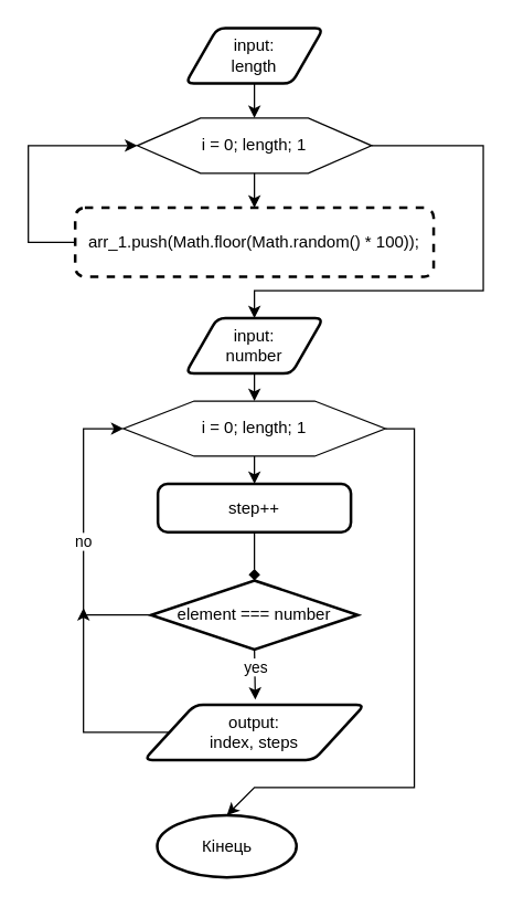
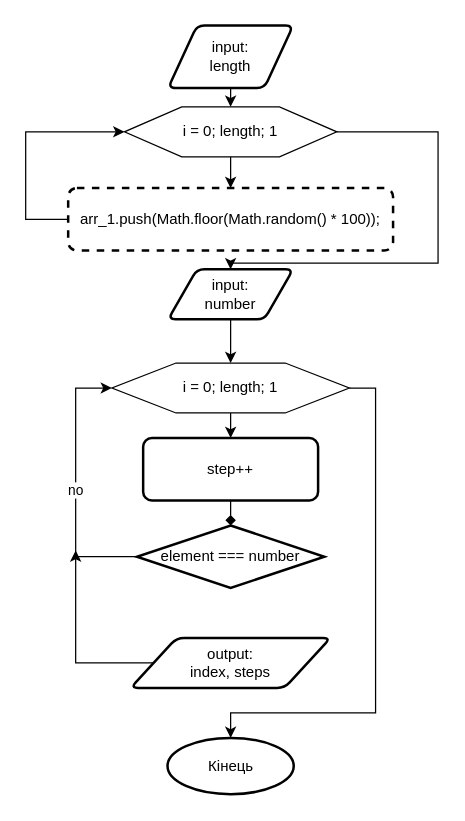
  <mxCell id="0" />
  <mxCell id="1" parent="0" />
- <mxCell id="2" value="input:&lt;br&gt;length" style="shape=parallelogram;html=1;strokeWidth=2;perimeter=parallelogramPerimeter;whiteSpace=wrap;rounded=1;arcSize=12;size=0.23;" vertex="1" parent="1"><mxGeometry x="134" y="20" width="100" height="40" as="geometry" /></mxCell>
+ <mxCell id="2" value="input:&lt;br&gt;length" style="shape=parallelogram;html=1;strokeWidth=2;perimeter=parallelogramPerimeter;whiteSpace=wrap;rounded=1;arcSize=12;size=0.23;" vertex="1" parent="1"><mxGeometry x="134" y="20" width="100" height="50" as="geometry" /></mxCell>
  <mxCell id="3" value="" style="verticalLabelPosition=bottom;verticalAlign=top;html=1;shape=hexagon;perimeter=hexagonPerimeter2;arcSize=6;size=0.27;" vertex="1" parent="1"><mxGeometry x="99" y="85" width="170" height="40" as="geometry" /></mxCell>
  <mxCell id="4" value="i = 0; length; 1" style="text;html=1;strokeColor=none;fillColor=none;align=center;verticalAlign=middle;whiteSpace=wrap;rounded=0;" vertex="1" parent="1"><mxGeometry x="139" y="90" width="90" height="30" as="geometry" /></mxCell>
  <mxCell id="5" value="arr_1.push(Math.floor(Math.random() * 100));" style="rounded=1;whiteSpace=wrap;html=1;absoluteArcSize=1;arcSize=14;strokeWidth=2;dashed=1;" vertex="1" parent="1"><mxGeometry x="54" y="150" width="260" height="50" as="geometry" /></mxCell>
  <mxCell id="6" value="" style="endArrow=classic;html=1;rounded=0;entryX=0.5;entryY=0;entryDx=0;entryDy=0;" edge="1" parent="1" source="2" target="3"><mxGeometry width="50" height="50" relative="1" as="geometry"><mxPoint x="60" y="140" as="sourcePoint" /><mxPoint x="180" y="90" as="targetPoint" /></mxGeometry></mxCell>
  <mxCell id="7" value="" style="endArrow=classic;html=1;rounded=0;exitX=0.5;exitY=1;exitDx=0;exitDy=0;entryX=0.5;entryY=0;entryDx=0;entryDy=0;" edge="1" parent="1" source="3" target="5"><mxGeometry width="50" height="50" relative="1" as="geometry"><mxPoint x="-110" y="130" as="sourcePoint" /><mxPoint x="-60" y="80" as="targetPoint" /></mxGeometry></mxCell>
  <mxCell id="8" value="" style="endArrow=classic;html=1;rounded=0;exitX=0;exitY=0.5;exitDx=0;exitDy=0;entryX=0;entryY=0.5;entryDx=0;entryDy=0;" edge="1" parent="1" source="5" target="3"><mxGeometry width="50" height="50" relative="1" as="geometry"><mxPoint x="-60" y="210" as="sourcePoint" /><mxPoint x="-10" y="160" as="targetPoint" /><Array as="points"><mxPoint x="20" y="175" /><mxPoint x="20" y="105" /></Array></mxGeometry></mxCell>
  <mxCell id="9" value="" style="endArrow=classic;html=1;rounded=0;exitX=1;exitY=0.5;exitDx=0;exitDy=0;entryX=0.5;entryY=0;entryDx=0;entryDy=0;" edge="1" parent="1" source="3" target="10"><mxGeometry width="50" height="50" relative="1" as="geometry"><mxPoint x="350" y="120" as="sourcePoint" /><mxPoint x="184" y="280" as="targetPoint" /><Array as="points"><mxPoint x="350" y="105" /><mxPoint x="350" y="210" /><mxPoint x="184" y="210" /></Array></mxGeometry></mxCell>
- <mxCell id="10" value="input:&lt;br&gt;number" style="shape=parallelogram;html=1;strokeWidth=2;perimeter=parallelogramPerimeter;whiteSpace=wrap;rounded=1;arcSize=12;size=0.23;" vertex="1" parent="1"><mxGeometry x="134" y="230" width="100" height="40" as="geometry" /></mxCell>
+ <mxCell id="10" value="input:&lt;br&gt;number" style="shape=parallelogram;html=1;strokeWidth=2;perimeter=parallelogramPerimeter;whiteSpace=wrap;rounded=1;arcSize=12;size=0.23;" vertex="1" parent="1"><mxGeometry x="134" y="215" width="100" height="40" as="geometry" /></mxCell>
  <mxCell id="11" value="" style="verticalLabelPosition=bottom;verticalAlign=top;html=1;shape=hexagon;perimeter=hexagonPerimeter2;arcSize=6;size=0.27;" vertex="1" parent="1"><mxGeometry x="89" y="290" width="190" height="40" as="geometry" /></mxCell>
  <mxCell id="12" value="i = 0; length; 1" style="text;html=1;strokeColor=none;fillColor=none;align=center;verticalAlign=middle;whiteSpace=wrap;rounded=0;" vertex="1" parent="1"><mxGeometry x="134" y="295" width="100" height="30" as="geometry" /></mxCell>
  <mxCell id="13" value="" style="endArrow=classic;html=1;rounded=0;exitX=0.5;exitY=1;exitDx=0;exitDy=0;" edge="1" parent="1" source="10"><mxGeometry width="50" height="50" relative="1" as="geometry"><mxPoint x="-40" y="400" as="sourcePoint" /><mxPoint x="184" y="290" as="targetPoint" /></mxGeometry></mxCell>
  <mxCell id="14" value="element === number" style="strokeWidth=2;html=1;shape=mxgraph.flowchart.decision;whiteSpace=wrap;" vertex="1" parent="1"><mxGeometry x="109" y="420" width="150" height="50" as="geometry" /></mxCell>
- <mxCell id="15" value="" style="endArrow=classic;html=1;rounded=0;exitX=0.5;exitY=1;exitDx=0;exitDy=0;exitPerimeter=0;entryX=0.504;entryY=-0.092;entryDx=0;entryDy=0;entryPerimeter=0;" edge="1" parent="1" source="14" target="17"><mxGeometry width="50" height="50" relative="1" as="geometry"><mxPoint x="-100" y="465" as="sourcePoint" /><mxPoint x="184" y="495" as="targetPoint" /></mxGeometry></mxCell>
- <mxCell id="16" value="yes" style="edgeLabel;html=1;align=center;verticalAlign=middle;resizable=0;points=[];" vertex="1" connectable="0" parent="15"><mxGeometry x="-0.28" relative="1" as="geometry"><mxPoint as="offset" /></mxGeometry></mxCell>
  <mxCell id="17" value="output:&lt;br&gt;index, steps" style="shape=parallelogram;html=1;strokeWidth=2;perimeter=parallelogramPerimeter;whiteSpace=wrap;rounded=1;arcSize=12;size=0.23;" vertex="1" parent="1"><mxGeometry x="104" y="510" width="160" height="40" as="geometry" /></mxCell>
- <mxCell id="18" value="Кінець" style="strokeWidth=2;html=1;shape=mxgraph.flowchart.start_2;whiteSpace=wrap;" vertex="1" parent="1"><mxGeometry x="113.5" y="590" width="101" height="45" as="geometry" /></mxCell>
- <mxCell id="19" value="step++" style="rounded=1;whiteSpace=wrap;html=1;absoluteArcSize=1;arcSize=14;strokeWidth=2;" vertex="1" parent="1"><mxGeometry x="114" y="350" width="140" height="35" as="geometry" /></mxCell>
+ <mxCell id="18" value="Кінець" style="strokeWidth=2;html=1;shape=mxgraph.flowchart.start_2;whiteSpace=wrap;" vertex="1" parent="1"><mxGeometry x="133.5" y="590" width="101" height="45" as="geometry" /></mxCell>
+ <mxCell id="19" value="step++" style="rounded=1;whiteSpace=wrap;html=1;absoluteArcSize=1;arcSize=14;strokeWidth=2;" vertex="1" parent="1"><mxGeometry x="114" y="350" width="140" height="50" as="geometry" /></mxCell>
  <mxCell id="20" value="" style="endArrow=classic;html=1;rounded=0;exitX=0.5;exitY=1;exitDx=0;exitDy=0;" edge="1" parent="1" source="11" target="19"><mxGeometry width="50" height="50" relative="1" as="geometry"><mxPoint x="-110" y="270" as="sourcePoint" /><mxPoint x="-60" y="220" as="targetPoint" /></mxGeometry></mxCell>
  <mxCell id="21" value="" style="endArrow=diamond;html=1;rounded=0;exitX=0.5;exitY=1;exitDx=0;exitDy=0;entryX=0.5;entryY=0;entryDx=0;entryDy=0;entryPerimeter=0;" edge="1" parent="1" source="19" target="14"><mxGeometry width="50" height="50" relative="1" as="geometry"><mxPoint x="10" y="430" as="sourcePoint" /><mxPoint x="60" y="380" as="targetPoint" /></mxGeometry></mxCell>
  <mxCell id="22" value="" style="endArrow=classic;html=1;rounded=0;exitX=0;exitY=0.5;exitDx=0;exitDy=0;exitPerimeter=0;entryX=0;entryY=0.5;entryDx=0;entryDy=0;" edge="1" parent="1" source="14" target="11"><mxGeometry width="50" height="50" relative="1" as="geometry"><mxPoint x="-20" y="380" as="sourcePoint" /><mxPoint x="30" y="330" as="targetPoint" /><Array as="points"><mxPoint x="60" y="445" /><mxPoint x="60" y="310" /></Array></mxGeometry></mxCell>
  <mxCell id="23" value="no" style="edgeLabel;html=1;align=center;verticalAlign=middle;resizable=0;points=[];" vertex="1" connectable="0" parent="22"><mxGeometry x="-0.036" y="1" relative="1" as="geometry"><mxPoint as="offset" /></mxGeometry></mxCell>
  <mxCell id="24" value="" style="endArrow=classic;html=1;rounded=0;exitX=0;exitY=0.5;exitDx=0;exitDy=0;" edge="1" parent="1" source="17"><mxGeometry width="50" height="50" relative="1" as="geometry"><mxPoint x="-80" y="420" as="sourcePoint" /><mxPoint x="60" y="440" as="targetPoint" /><Array as="points"><mxPoint x="60" y="530" /></Array></mxGeometry></mxCell>
  <mxCell id="25" value="" style="endArrow=classic;html=1;rounded=0;exitX=1;exitY=0.5;exitDx=0;exitDy=0;entryX=0.5;entryY=0;entryDx=0;entryDy=0;entryPerimeter=0;" edge="1" parent="1" source="11" target="18"><mxGeometry width="50" height="50" relative="1" as="geometry"><mxPoint x="370" y="400" as="sourcePoint" /><mxPoint x="290" y="580" as="targetPoint" /><Array as="points"><mxPoint x="300" y="310" /><mxPoint x="300" y="570" /><mxPoint x="184" y="570" /></Array></mxGeometry></mxCell>
